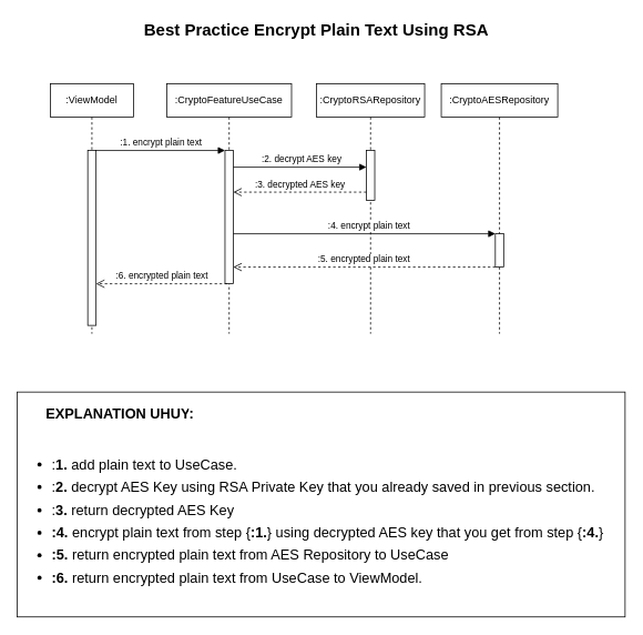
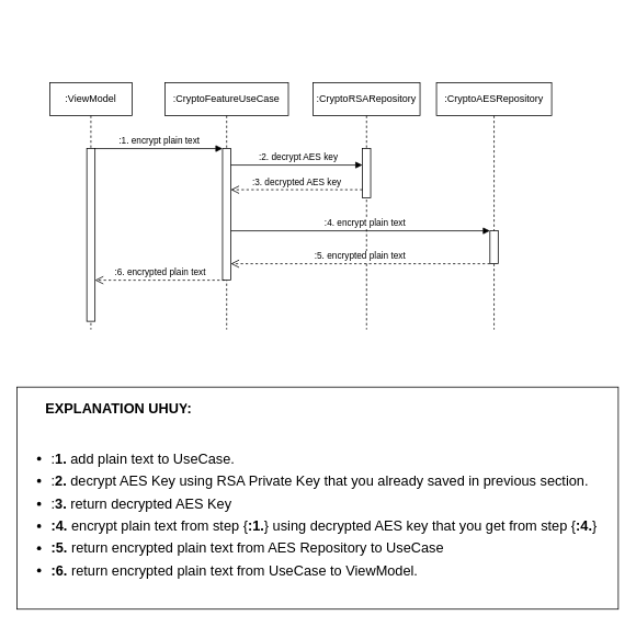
  <mxCell id="0" />
  <mxCell id="1" parent="0" />
  <mxCell id="2" value=":ViewModel" style="shape=umlLifeline;perimeter=lifelinePerimeter;whiteSpace=wrap;html=1;container=1;dropTarget=0;collapsible=0;recursiveResize=0;outlineConnect=0;portConstraint=eastwest;newEdgeStyle={&quot;curved&quot;:0,&quot;rounded&quot;:0};" parent="1" vertex="1"><mxGeometry x="60" y="100" width="100" height="300" as="geometry" /></mxCell>
  <mxCell id="3" value="" style="html=1;points=[[0,0,0,0,5],[0,1,0,0,-5],[1,0,0,0,5],[1,1,0,0,-5]];perimeter=orthogonalPerimeter;outlineConnect=0;targetShapes=umlLifeline;portConstraint=eastwest;newEdgeStyle={&quot;curved&quot;:0,&quot;rounded&quot;:0};" parent="2" vertex="1"><mxGeometry x="45" y="80" width="10" height="210" as="geometry" /></mxCell>
  <mxCell id="4" value=":CryptoFeatureUseCase" style="shape=umlLifeline;perimeter=lifelinePerimeter;whiteSpace=wrap;html=1;container=1;dropTarget=0;collapsible=0;recursiveResize=0;outlineConnect=0;portConstraint=eastwest;newEdgeStyle={&quot;curved&quot;:0,&quot;rounded&quot;:0};" parent="1" vertex="1"><mxGeometry x="200" y="100" width="150" height="300" as="geometry" /></mxCell>
  <mxCell id="5" value="" style="html=1;points=[[0,0,0,0,5],[0,1,0,0,-5],[1,0,0,0,5],[1,1,0,0,-5]];perimeter=orthogonalPerimeter;outlineConnect=0;targetShapes=umlLifeline;portConstraint=eastwest;newEdgeStyle={&quot;curved&quot;:0,&quot;rounded&quot;:0};" parent="4" vertex="1"><mxGeometry x="70" y="80" width="10" height="160" as="geometry" /></mxCell>
  <mxCell id="6" value=":CryptoRSARepository" style="shape=umlLifeline;perimeter=lifelinePerimeter;whiteSpace=wrap;html=1;container=1;dropTarget=0;collapsible=0;recursiveResize=0;outlineConnect=0;portConstraint=eastwest;newEdgeStyle={&quot;curved&quot;:0,&quot;rounded&quot;:0};" parent="1" vertex="1"><mxGeometry x="380" y="100" width="130" height="300" as="geometry" /></mxCell>
  <mxCell id="7" value="" style="html=1;points=[[0,0,0,0,5],[0,1,0,0,-5],[1,0,0,0,5],[1,1,0,0,-5]];perimeter=orthogonalPerimeter;outlineConnect=0;targetShapes=umlLifeline;portConstraint=eastwest;newEdgeStyle={&quot;curved&quot;:0,&quot;rounded&quot;:0};" parent="6" vertex="1"><mxGeometry x="60" y="80" width="10" height="60" as="geometry" /></mxCell>
  <mxCell id="8" value=":1. encrypt plain text" style="html=1;verticalAlign=bottom;endArrow=block;curved=0;rounded=0;" parent="1" edge="1"><mxGeometry width="80" relative="1" as="geometry"><mxPoint x="115" y="180" as="sourcePoint" /><mxPoint x="270" y="180" as="targetPoint" /></mxGeometry></mxCell>
  <mxCell id="9" value=":2. decrypt AES key" style="html=1;verticalAlign=bottom;endArrow=block;curved=0;rounded=0;" parent="1" target="7" edge="1"><mxGeometry x="0.031" width="80" relative="1" as="geometry"><mxPoint x="280" y="200" as="sourcePoint" /><mxPoint x="435" y="200" as="targetPoint" /><mxPoint as="offset" /></mxGeometry></mxCell>
  <mxCell id="10" value=":3. decrypted AES key" style="html=1;verticalAlign=bottom;endArrow=open;dashed=1;endSize=8;curved=0;rounded=0;" parent="1" source="7" edge="1"><mxGeometry relative="1" as="geometry"><mxPoint x="435" y="230" as="sourcePoint" /><mxPoint x="280" y="230" as="targetPoint" /></mxGeometry></mxCell>
  <mxCell id="11" value=":CryptoAESRepository" style="shape=umlLifeline;perimeter=lifelinePerimeter;whiteSpace=wrap;html=1;container=1;dropTarget=0;collapsible=0;recursiveResize=0;outlineConnect=0;portConstraint=eastwest;newEdgeStyle={&quot;curved&quot;:0,&quot;rounded&quot;:0};" parent="1" vertex="1"><mxGeometry x="530" y="100" width="140" height="300" as="geometry" /></mxCell>
  <mxCell id="12" value="" style="html=1;points=[[0,0,0,0,5],[0,1,0,0,-5],[1,0,0,0,5],[1,1,0,0,-5]];perimeter=orthogonalPerimeter;outlineConnect=0;targetShapes=umlLifeline;portConstraint=eastwest;newEdgeStyle={&quot;curved&quot;:0,&quot;rounded&quot;:0};" parent="11" vertex="1"><mxGeometry x="65" y="180" width="10" height="40" as="geometry" /></mxCell>
  <mxCell id="13" value=":4. encrypt plain text" style="html=1;verticalAlign=bottom;endArrow=block;curved=0;rounded=0;" parent="1" target="12" edge="1"><mxGeometry x="0.033" width="80" relative="1" as="geometry"><mxPoint x="280" y="280" as="sourcePoint" /><mxPoint x="435" y="280" as="targetPoint" /><mxPoint as="offset" /></mxGeometry></mxCell>
  <mxCell id="14" value=":5. encrypted plain text" style="html=1;verticalAlign=bottom;endArrow=open;dashed=1;endSize=8;curved=0;rounded=0;" parent="1" target="5" edge="1"><mxGeometry relative="1" as="geometry"><mxPoint x="595" y="320" as="sourcePoint" /><mxPoint x="440" y="320" as="targetPoint" /></mxGeometry></mxCell>
  <mxCell id="15" value=":6. encrypted plain text" style="html=1;verticalAlign=bottom;endArrow=open;dashed=1;endSize=8;curved=0;rounded=0;" parent="1" target="3" edge="1"><mxGeometry x="-0.001" relative="1" as="geometry"><mxPoint x="272.5" y="340" as="sourcePoint" /><mxPoint x="140" y="340" as="targetPoint" /><mxPoint as="offset" /></mxGeometry></mxCell>
- <mxCell id="16" value="&lt;font style=&quot;font-size: 20px;&quot;&gt;&lt;b&gt;Best Practice Encrypt Plain Text Using RSA&lt;/b&gt;&lt;/font&gt;" style="text;html=1;strokeColor=none;fillColor=none;align=center;verticalAlign=middle;whiteSpace=wrap;rounded=0;" parent="1" vertex="1"><mxGeometry x="130" y="20" width="500" height="30" as="geometry" /></mxCell>
  <mxCell id="17" value="&lt;font style=&quot;font-size: 17px;&quot;&gt;&lt;b style=&quot;&quot;&gt;&amp;nbsp; &amp;nbsp; &amp;nbsp; &amp;nbsp;EXPLANATION UHUY&lt;span style=&quot;background-color: rgb(255, 255, 255);&quot;&gt;:&lt;/span&gt;&lt;br&gt;&lt;/b&gt;&lt;br&gt;&lt;ul style=&quot;background-color: rgb(255, 255, 255); line-height: 160%;&quot;&gt;&lt;li style=&quot;&quot;&gt;:&lt;b&gt;1.&lt;/b&gt; add plain text to UseCase.&lt;/li&gt;&lt;li style=&quot;border-color: var(--border-color);&quot;&gt;:&lt;b style=&quot;border-color: var(--border-color);&quot;&gt;2.&lt;/b&gt;&amp;nbsp;decrypt AES Key using RSA Private Key that you already saved in previous section.&lt;/li&gt;&lt;li style=&quot;&quot;&gt;:&lt;b&gt;3.&lt;/b&gt; return decrypted AES Key&lt;/li&gt;&lt;li style=&quot;&quot;&gt;&lt;b&gt;:4.&lt;/b&gt; encrypt plain text from step {&lt;b&gt;:1.&lt;/b&gt;} using decrypted AES key that you get from step {&lt;b&gt;:4.&lt;/b&gt;}&lt;/li&gt;&lt;li style=&quot;&quot;&gt;&lt;b&gt;:5. &lt;/b&gt;return encrypted plain text from AES Repository to UseCase&lt;/li&gt;&lt;li style=&quot;&quot;&gt;&lt;b style=&quot;&quot;&gt;:6. &lt;/b&gt;return encrypted plain text from UseCase to ViewModel.&lt;/li&gt;&lt;/ul&gt;&lt;/font&gt;" style="text;html=1;align=left;verticalAlign=middle;whiteSpace=wrap;rounded=0;fillColor=#ffffff;strokeColor=default;" parent="1" vertex="1"><mxGeometry x="20" y="470" width="731" height="270" as="geometry" /></mxCell>
